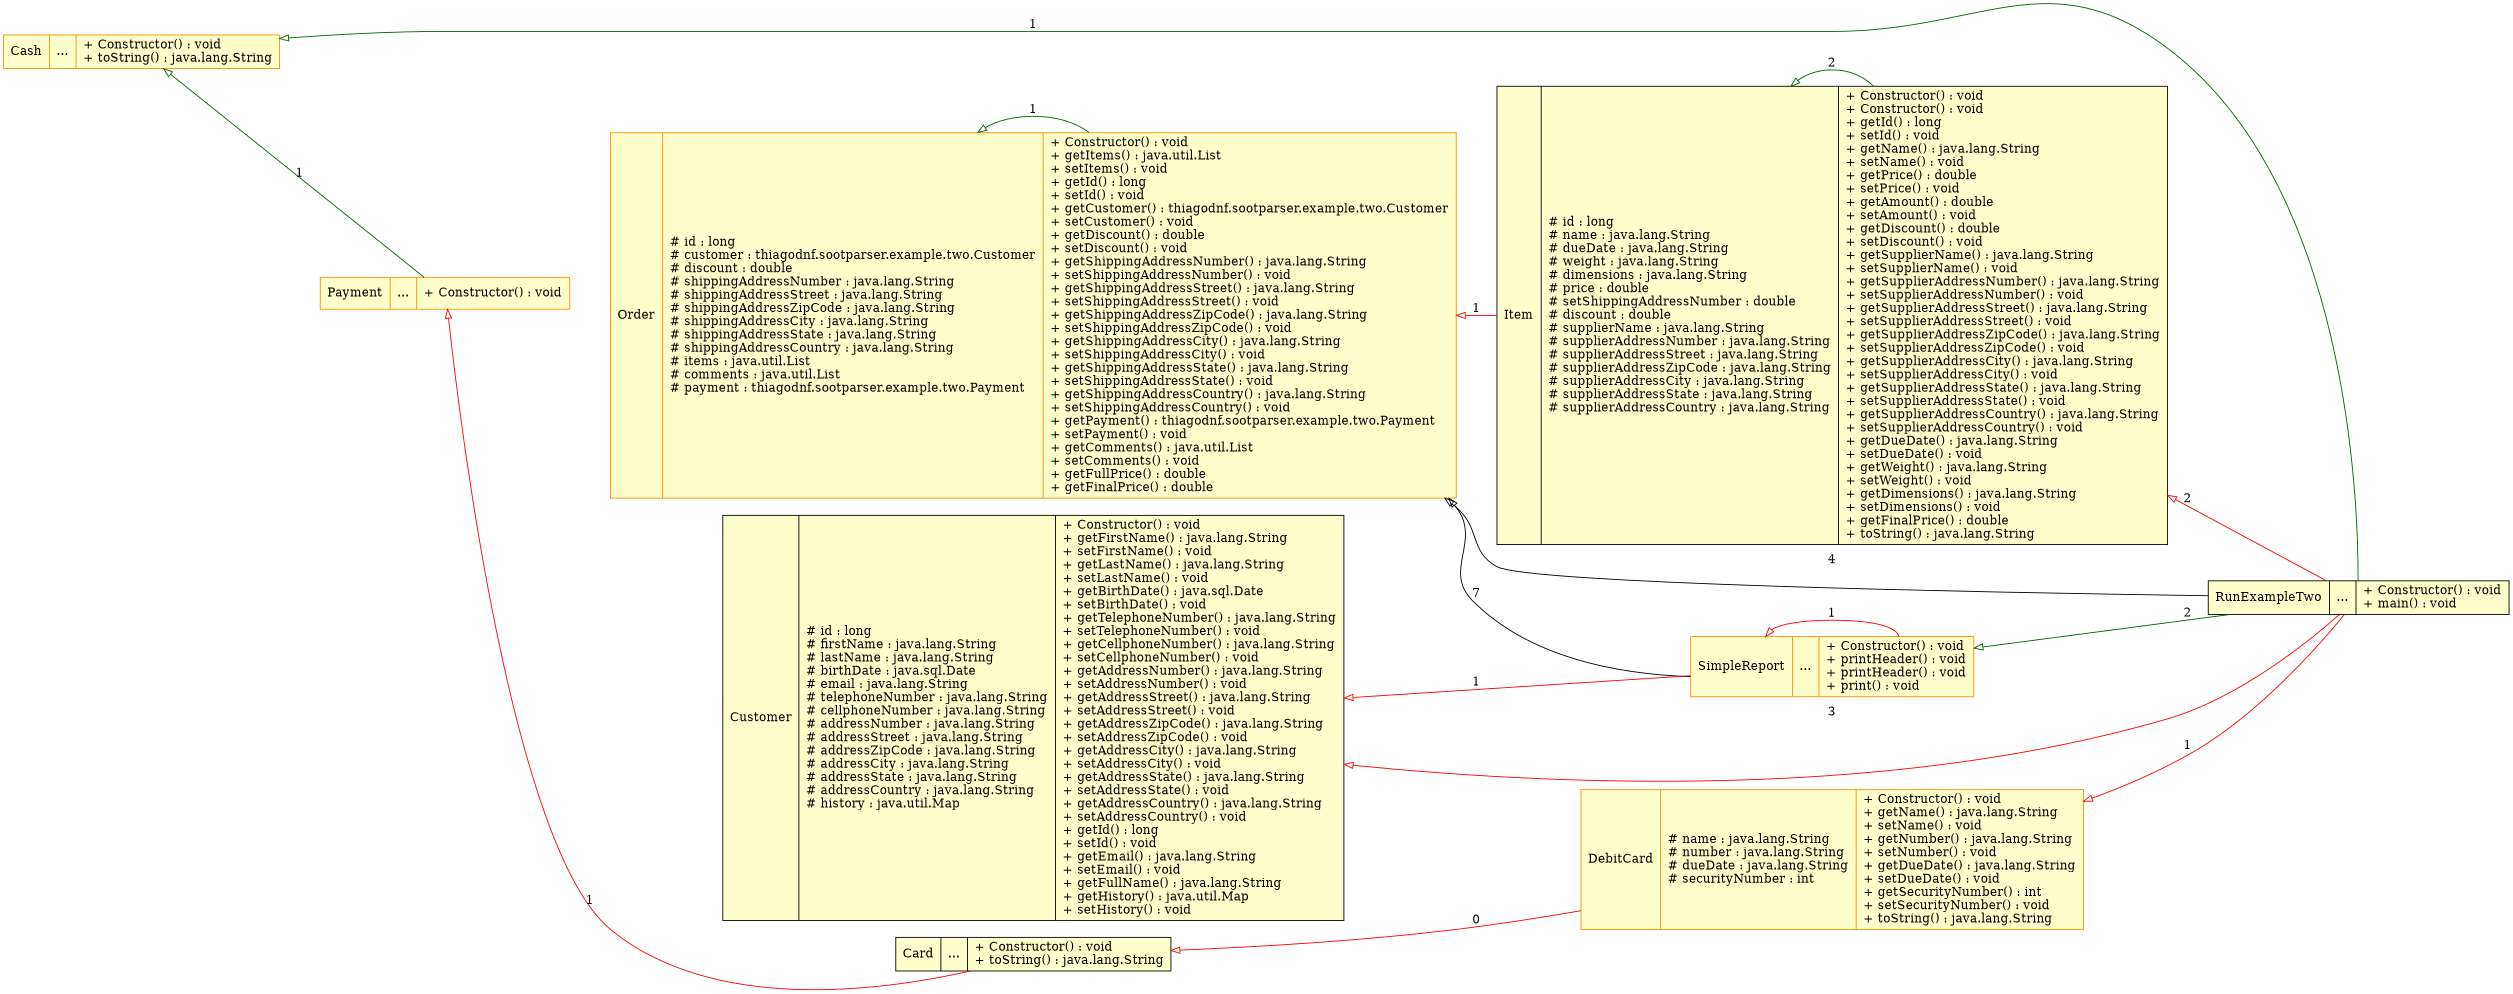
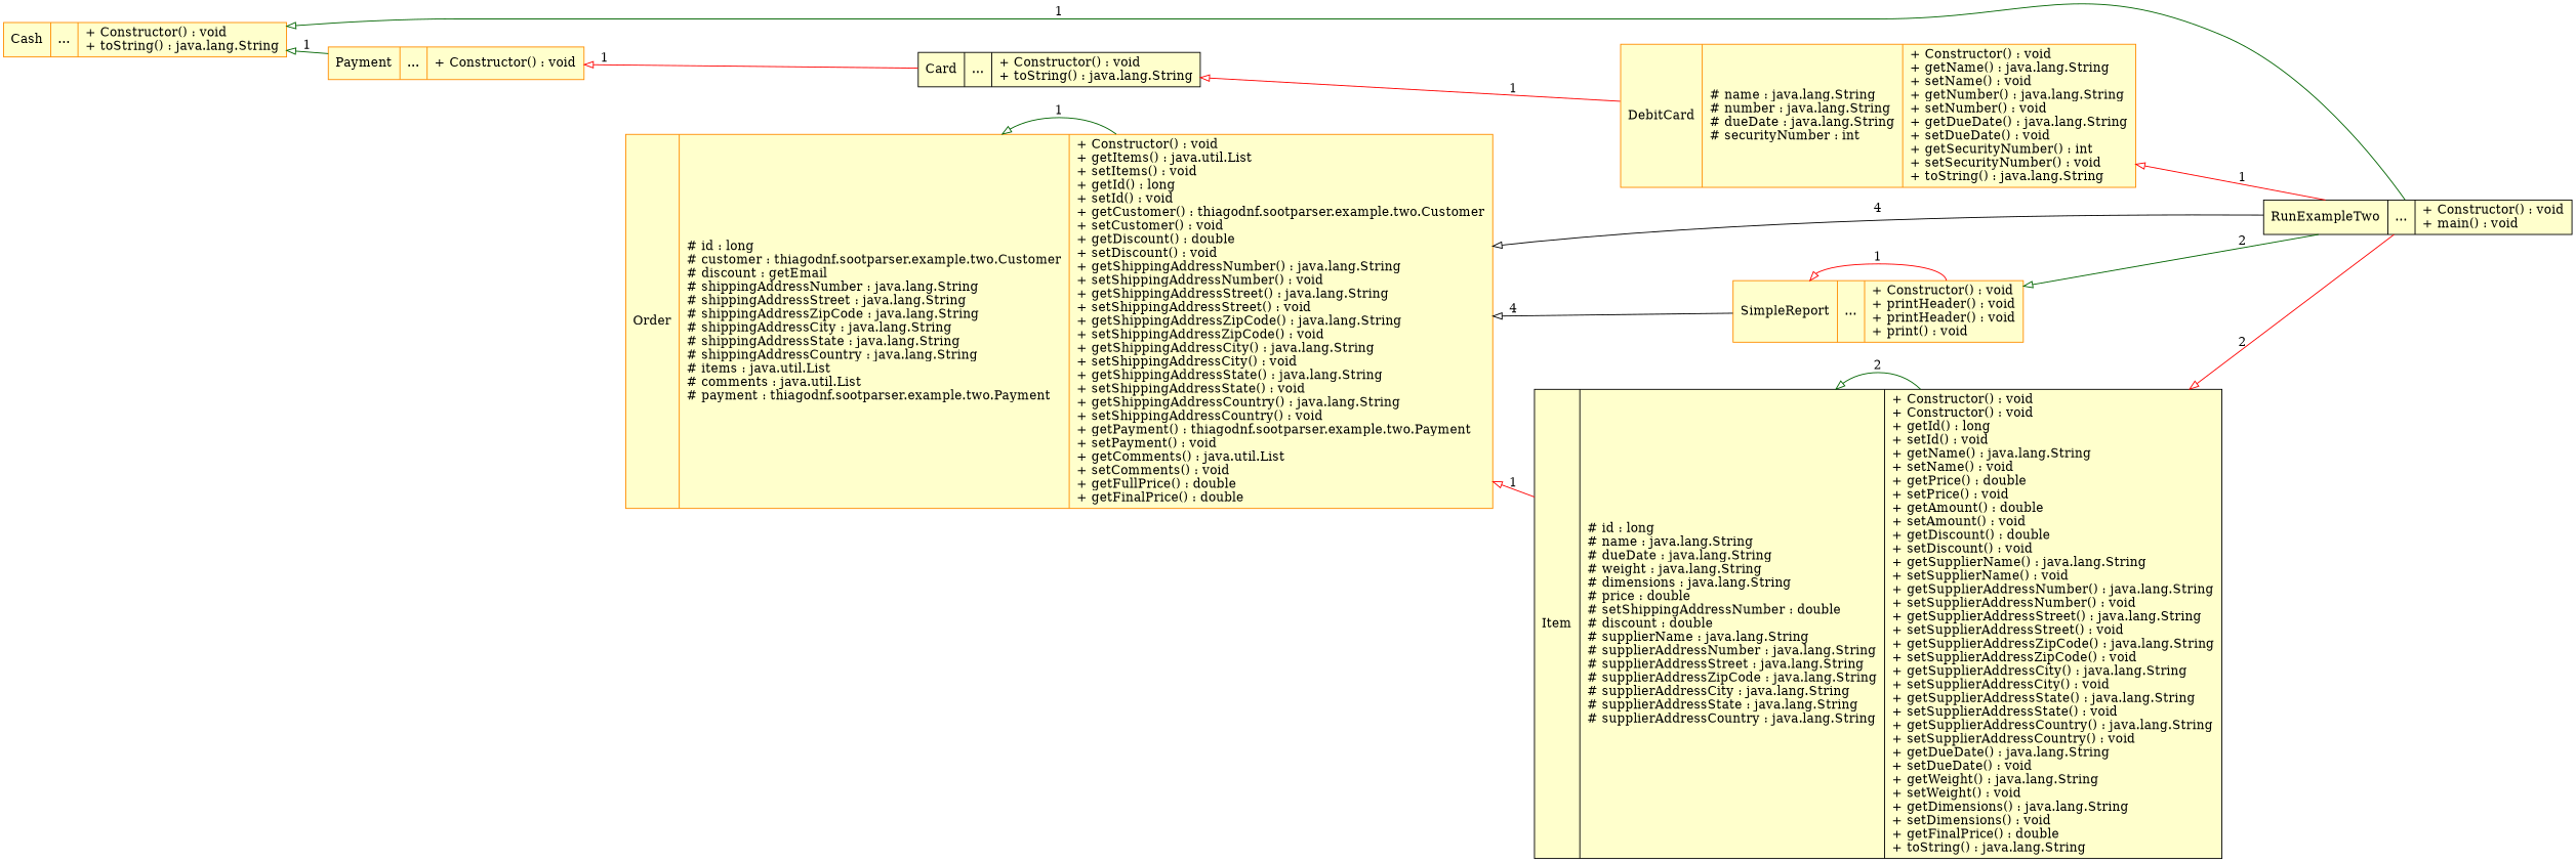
  digraph {
    rankdir=LR
    node [color=darkorange fillcolor="#ffffcc" shape=record style=filled]
    edge [arrowtail=empty color=red dir=back]
    n1 [color=black label="{RunExampleTwo|...|+ Constructor() : void\l+ main() : void\l}"]
    n2 [label="{Cash|...|+ Constructor() : void\l+ toString() : java.lang.String\l}"]
    n3 [label="{Payment|...|+ Constructor() : void\l}"]
-   n4 [label="{Order|# id : long\l# customer : thiagodnf.sootparser.example.two.Customer\l# discount : double\l# shippingAddressNumber : java.lang.String\l# shippingAddressStreet : java.lang.String\l# shippingAddressZipCode : java.lang.String\l# shippingAddressCity : java.lang.String\l# shippingAddressState : java.lang.String\l# shippingAddressCountry : java.lang.String\l# items : java.util.List\l# comments : java.util.List\l# payment : thiagodnf.sootparser.example.two.Payment\l|+ Constructor() : void\l+ getItems() : java.util.List\l+ setItems() : void\l+ getId() : long\l+ setId() : void\l+ getCustomer() : thiagodnf.sootparser.example.two.Customer\l+ setCustomer() : void\l+ getDiscount() : double\l+ setDiscount() : void\l+ getShippingAddressNumber() : java.lang.String\l+ setShippingAddressNumber() : void\l+ getShippingAddressStreet() : java.lang.String\l+ setShippingAddressStreet() : void\l+ getShippingAddressZipCode() : java.lang.String\l+ setShippingAddressZipCode() : void\l+ getShippingAddressCity() : java.lang.String\l+ setShippingAddressCity() : void\l+ getShippingAddressState() : java.lang.String\l+ setShippingAddressState() : void\l+ getShippingAddressCountry() : java.lang.String\l+ setShippingAddressCountry() : void\l+ getPayment() : thiagodnf.sootparser.example.two.Payment\l+ setPayment() : void\l+ getComments() : java.util.List\l+ setComments() : void\l+ getFullPrice() : double\l+ getFinalPrice() : double\l}"]
+   n4 [label="{Order|# id : long\l# customer : thiagodnf.sootparser.example.two.Customer\l# discount : getEmail\l# shippingAddressNumber : java.lang.String\l# shippingAddressStreet : java.lang.String\l# shippingAddressZipCode : java.lang.String\l# shippingAddressCity : java.lang.String\l# shippingAddressState : java.lang.String\l# shippingAddressCountry : java.lang.String\l# items : java.util.List\l# comments : java.util.List\l# payment : thiagodnf.sootparser.example.two.Payment\l|+ Constructor() : void\l+ getItems() : java.util.List\l+ setItems() : void\l+ getId() : long\l+ setId() : void\l+ getCustomer() : thiagodnf.sootparser.example.two.Customer\l+ setCustomer() : void\l+ getDiscount() : double\l+ setDiscount() : void\l+ getShippingAddressNumber() : java.lang.String\l+ setShippingAddressNumber() : void\l+ getShippingAddressStreet() : java.lang.String\l+ setShippingAddressStreet() : void\l+ getShippingAddressZipCode() : java.lang.String\l+ setShippingAddressZipCode() : void\l+ getShippingAddressCity() : java.lang.String\l+ setShippingAddressCity() : void\l+ getShippingAddressState() : java.lang.String\l+ setShippingAddressState() : void\l+ getShippingAddressCountry() : java.lang.String\l+ setShippingAddressCountry() : void\l+ getPayment() : thiagodnf.sootparser.example.two.Payment\l+ setPayment() : void\l+ getComments() : java.util.List\l+ setComments() : void\l+ getFullPrice() : double\l+ getFinalPrice() : double\l}"]
    n5 [label="{SimpleReport|...|+ Constructor() : void\l+ printHeader() : void\l+ printHeader() : void\l+ print() : void\l}"]
    n6 [color=black label="{Item|# id : long\l# name : java.lang.String\l# dueDate : java.lang.String\l# weight : java.lang.String\l# dimensions : java.lang.String\l# price : double\l# setShippingAddressNumber : double\l# discount : double\l# supplierName : java.lang.String\l# supplierAddressNumber : java.lang.String\l# supplierAddressStreet : java.lang.String\l# supplierAddressZipCode : java.lang.String\l# supplierAddressCity : java.lang.String\l# supplierAddressState : java.lang.String\l# supplierAddressCountry : java.lang.String\l|+ Constructor() : void\l+ Constructor() : void\l+ getId() : long\l+ setId() : void\l+ getName() : java.lang.String\l+ setName() : void\l+ getPrice() : double\l+ setPrice() : void\l+ getAmount() : double\l+ setAmount() : void\l+ getDiscount() : double\l+ setDiscount() : void\l+ getSupplierName() : java.lang.String\l+ setSupplierName() : void\l+ getSupplierAddressNumber() : java.lang.String\l+ setSupplierAddressNumber() : void\l+ getSupplierAddressStreet() : java.lang.String\l+ setSupplierAddressStreet() : void\l+ getSupplierAddressZipCode() : java.lang.String\l+ setSupplierAddressZipCode() : void\l+ getSupplierAddressCity() : java.lang.String\l+ setSupplierAddressCity() : void\l+ getSupplierAddressState() : java.lang.String\l+ setSupplierAddressState() : void\l+ getSupplierAddressCountry() : java.lang.String\l+ setSupplierAddressCountry() : void\l+ getDueDate() : java.lang.String\l+ setDueDate() : void\l+ getWeight() : java.lang.String\l+ setWeight() : void\l+ getDimensions() : java.lang.String\l+ setDimensions() : void\l+ getFinalPrice() : double\l+ toString() : java.lang.String\l}"]
-   n7 [color=black label="{Customer|# id : long\l# firstName : java.lang.String\l# lastName : java.lang.String\l# birthDate : java.sql.Date\l# email : java.lang.String\l# telephoneNumber : java.lang.String\l# cellphoneNumber : java.lang.String\l# addressNumber : java.lang.String\l# addressStreet : java.lang.String\l# addressZipCode : java.lang.String\l# addressCity : java.lang.String\l# addressState : java.lang.String\l# addressCountry : java.lang.String\l# history : java.util.Map\l|+ Constructor() : void\l+ getFirstName() : java.lang.String\l+ setFirstName() : void\l+ getLastName() : java.lang.String\l+ setLastName() : void\l+ getBirthDate() : java.sql.Date\l+ setBirthDate() : void\l+ getTelephoneNumber() : java.lang.String\l+ setTelephoneNumber() : void\l+ getCellphoneNumber() : java.lang.String\l+ setCellphoneNumber() : void\l+ getAddressNumber() : java.lang.String\l+ setAddressNumber() : void\l+ getAddressStreet() : java.lang.String\l+ setAddressStreet() : void\l+ getAddressZipCode() : java.lang.String\l+ setAddressZipCode() : void\l+ getAddressCity() : java.lang.String\l+ setAddressCity() : void\l+ getAddressState() : java.lang.String\l+ setAddressState() : void\l+ getAddressCountry() : java.lang.String\l+ setAddressCountry() : void\l+ getId() : long\l+ setId() : void\l+ getEmail() : java.lang.String\l+ setEmail() : void\l+ getFullName() : java.lang.String\l+ getHistory() : java.util.Map\l+ setHistory() : void\l}"]
    n8 [label="{DebitCard|# name : java.lang.String\l# number : java.lang.String\l# dueDate : java.lang.String\l# securityNumber : int\l|+ Constructor() : void\l+ getName() : java.lang.String\l+ setName() : void\l+ getNumber() : java.lang.String\l+ setNumber() : void\l+ getDueDate() : java.lang.String\l+ setDueDate() : void\l+ getSecurityNumber() : int\l+ setSecurityNumber() : void\l+ toString() : java.lang.String\l}"]
    n9 [color=black label="{Card|...|+ Constructor() : void\l+ toString() : java.lang.String\l}"]
    n2 -> n1 [color=darkgreen label=1]
    n2 -> n3 [color=darkgreen label=1]
    n3 -> n9 [label=1]
    n4 -> n1 [color=black label=4]
    n4 -> n4 [color=darkgreen label=1]
-   n4 -> n5 [color=black label=7]
+   n4 -> n5 [color=black label=4]
    n4 -> n6 [label=1]
    n5 -> n1 [color=darkgreen label=2]
    n5 -> n5 [label=1]
    n6 -> n1 [label=2]
    n6 -> n6 [color=darkgreen label=2]
-   n7 -> n1 [label=3]
-   n7 -> n5 [label=1]
    n8 -> n1 [label=1]
-   n9 -> n8 [label=0]
+   n9 -> n8 [label=1]
  }
